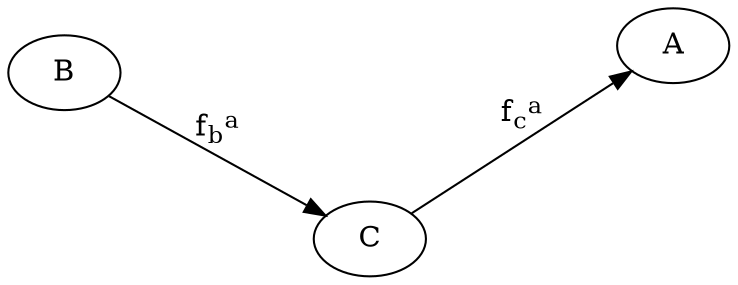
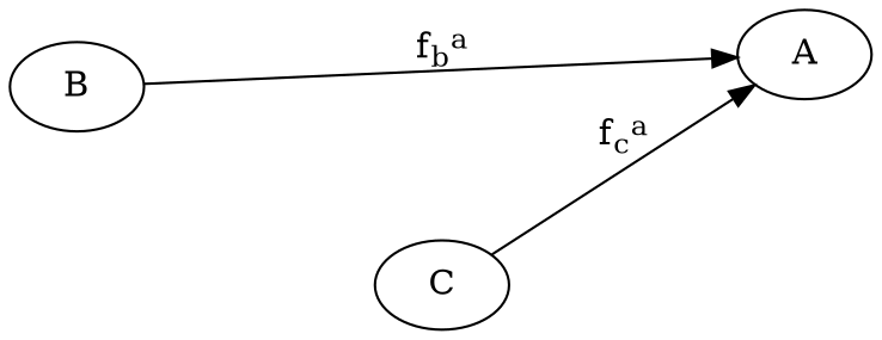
  digraph {
    nodesep=1
    rankdir=LR
    ranksep=1
    edge [weight=0.2]
    n1 [label=A]
    n2 [label=B]
    n3 [label=C]
-   n2 -> n3 [label=<f<SUB>b</SUB><SUP>a</SUP>>]
+   n2 -> n1 [label=<f<SUB>b</SUB><SUP>a</SUP>>]
    n3 -> n1 [label=<f<SUB>c</SUB><SUP>a</SUP>>]
  }
